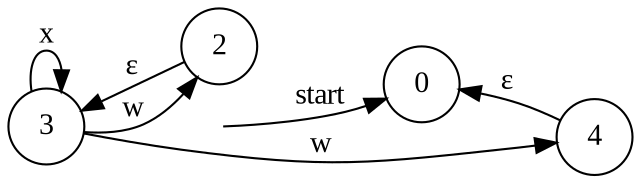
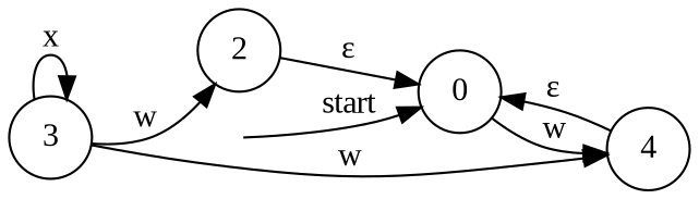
  digraph {
    fontname="Liberation Serif"
    rankdir=LR
    node [fontname="Liberation Serif" shape=circle]
    edge [fontname="Liberation Serif"]
    __start [shape=point style=invis]
    0
    4
    3
    2
    __start -> 0 [label=start]
+   0 -> 4 [label=w]
    4 -> 0 [label="&epsilon;"]
    3 -> 4 [label=w]
    3 -> 3 [label=x]
    3 -> 2 [label=w]
-   2 -> 3 [label="&epsilon;"]
+   2 -> 0 [label="&epsilon;"]
  }
